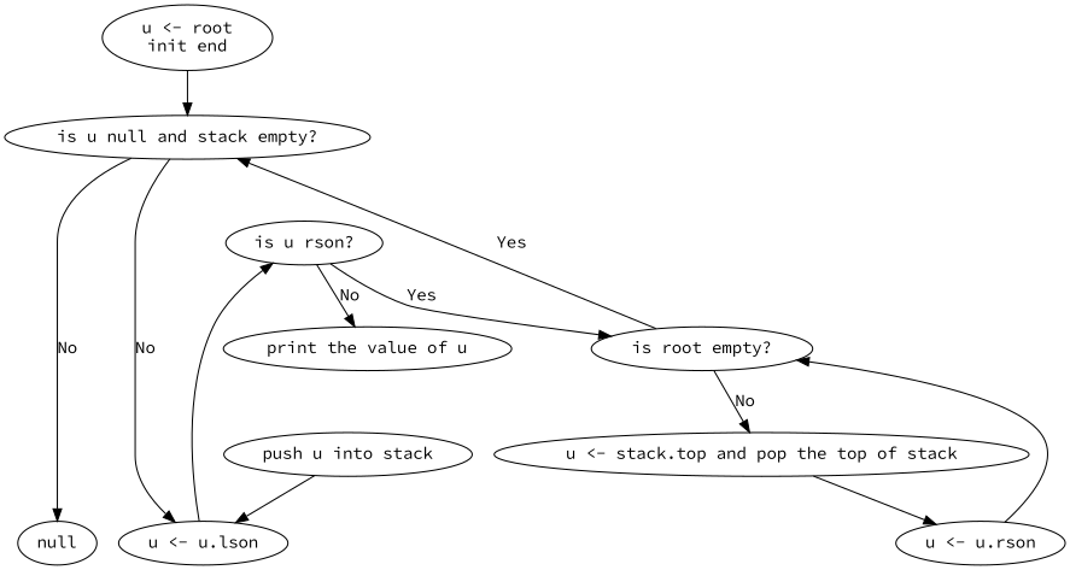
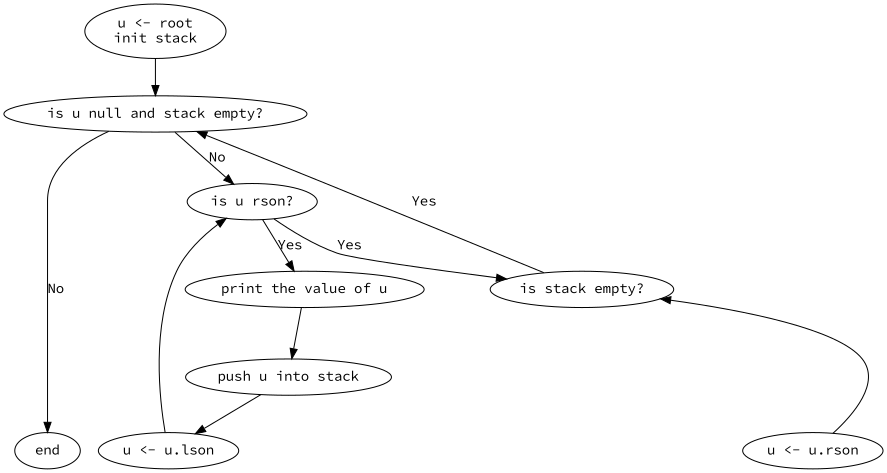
  digraph {
    fontname="Source Code Pro"
    node [fontname="Source Code Pro"]
    edge [fontname="Source Code Pro"]
-   end [label=null]
-   n2 [label="u <- root\ninit end"]
+   end
+   n2 [label="u <- root\ninit stack"]
    n3 [label="is u null and stack empty?"]
    n4 [label="is u rson?"]
-   n5 [label="is root empty?"]
+   n5 [label="is stack empty?"]
    n6 [label="print the value of u"]
-   n7 [label="u <- stack.top and pop the top of stack"]
    n8 [label="push u into stack"]
    n9 [label="u <- u.rson"]
    n10 [label="u <- u.lson"]
    subgraph sub_1 {
      rank=max
      end
    }
    n2 -> n3
    n3 -> end [label=No]
-   n3 -> n10 [label=No]
+   n3 -> n4 [label=No]
    n4 -> n5 [label=Yes]
-   n4 -> n6 [label=No]
+   n4 -> n6 [label=Yes]
    n5 -> n3 [label=Yes]
-   n5 -> n7 [label=No]
-   n7 -> n9
+   n6 -> n8
    n8 -> n10
    n9 -> n5
    n10 -> n4
  }
